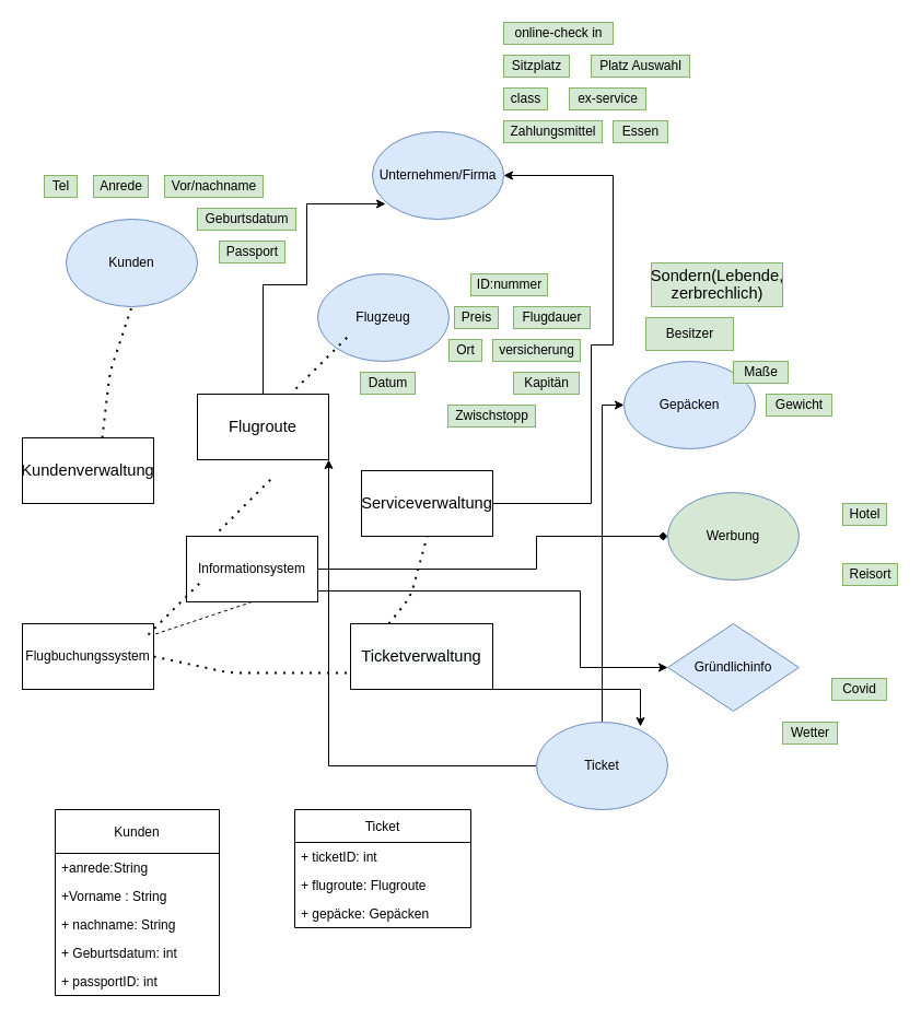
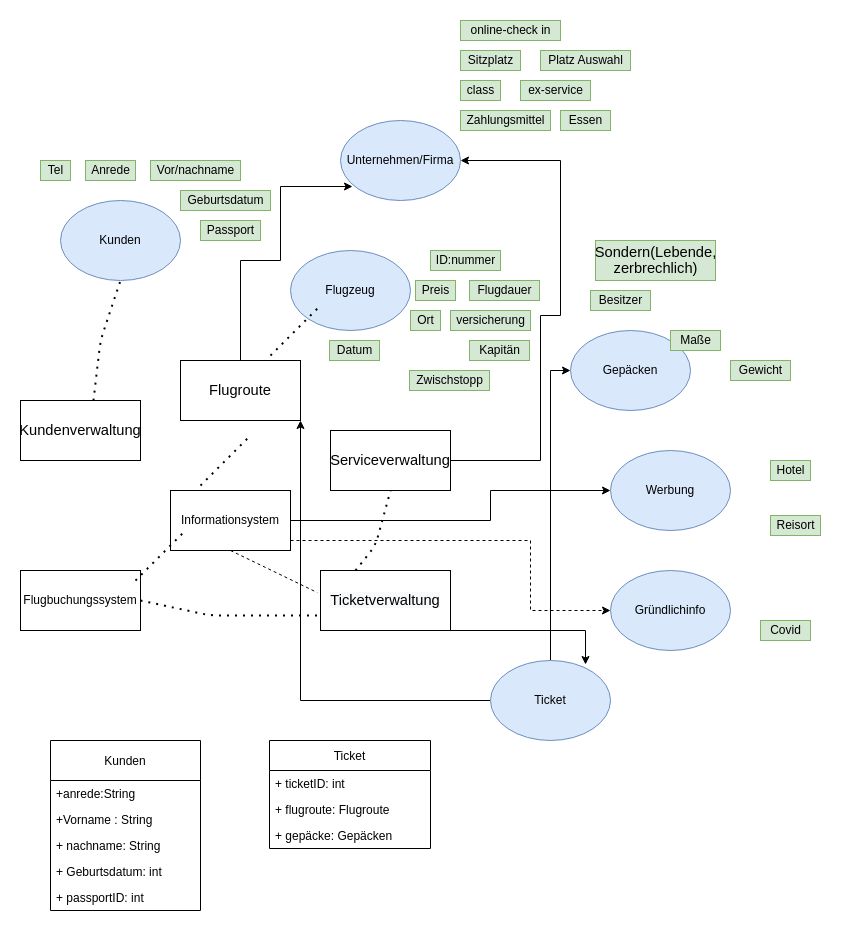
  <mxCell id="0" />
  <mxCell id="1" parent="0" />
  <mxCell id="2" value="&lt;span lang=&quot;DE&quot; style=&quot;font-size: 11.0pt ; line-height: 107% ; font-family: &amp;#34;calibri&amp;#34; , sans-serif&quot;&gt;Kundenverwaltung&lt;/span&gt;" style="rounded=0;whiteSpace=wrap;html=1;" vertex="1" parent="1"><mxGeometry y="400" width="120" height="60" as="geometry" x="20" /></mxCell>
  <mxCell id="3" style="edgeStyle=orthogonalEdgeStyle;rounded=0;orthogonalLoop=1;jettySize=auto;html=1;entryX=0.792;entryY=0.05;entryDx=0;entryDy=0;entryPerimeter=0;" edge="1" parent="1" source="4" target="53"><mxGeometry relative="1" as="geometry"><Array as="points"><mxPoint x="585" y="630" /></Array></mxGeometry></mxCell>
  <mxCell id="4" value="&#10;&#10;&lt;span lang=&quot;DE&quot; style=&quot;color: rgb(0, 0, 0); font-style: normal; font-weight: 400; letter-spacing: normal; text-align: center; text-indent: 0px; text-transform: none; word-spacing: 0px; background-color: rgb(248, 249, 250); font-size: 11pt; line-height: 15.693px; font-family: calibri, sans-serif;&quot;&gt;Ticketverwaltung&lt;/span&gt;&lt;br style=&quot;color: rgb(0, 0, 0); font-family: helvetica; font-size: 12px; font-style: normal; font-weight: 400; letter-spacing: normal; text-align: center; text-indent: 0px; text-transform: none; word-spacing: 0px; background-color: rgb(248, 249, 250);&quot;&gt;&#10;&#10;" style="rounded=0;whiteSpace=wrap;html=1;" vertex="1" parent="1"><mxGeometry x="320" y="570" width="130" height="60" as="geometry" /></mxCell>
  <mxCell id="5" style="edgeStyle=orthogonalEdgeStyle;rounded=0;orthogonalLoop=1;jettySize=auto;html=1;entryX=0.1;entryY=0.825;entryDx=0;entryDy=0;entryPerimeter=0;" edge="1" parent="1" source="6" target="14"><mxGeometry relative="1" as="geometry"><mxPoint x="250" y="260" as="targetPoint" /><Array as="points"><mxPoint x="240" y="260" /><mxPoint x="280" y="260" /><mxPoint x="280" y="186" /></Array></mxGeometry></mxCell>
  <mxCell id="6" value="&lt;span lang=&quot;DE&quot; style=&quot;font-size: 11.0pt ; line-height: 107% ; font-family: &amp;#34;calibri&amp;#34; , sans-serif&quot;&gt;Flugroute&lt;/span&gt;" style="rounded=0;whiteSpace=wrap;html=1;" vertex="1" parent="1"><mxGeometry x="180" y="360" width="120" height="60" as="geometry" /></mxCell>
  <mxCell id="7" value="&lt;p class=&quot;MsoNormal&quot;&gt;&lt;span lang=&quot;DE&quot;&gt;Flugbuchungssystem&lt;/span&gt;&lt;/p&gt;" style="rounded=0;whiteSpace=wrap;html=1;" vertex="1" parent="1"><mxGeometry y="570" width="120" height="60" as="geometry" x="20" /></mxCell>
  <mxCell id="8" style="edgeStyle=orthogonalEdgeStyle;rounded=0;orthogonalLoop=1;jettySize=auto;html=1;" edge="1" parent="1" source="9" target="14"><mxGeometry relative="1" as="geometry"><Array as="points"><mxPoint x="540" y="460" /><mxPoint x="540" y="315" /><mxPoint x="560" y="315" /><mxPoint x="560" y="160" /></Array></mxGeometry></mxCell>
  <mxCell id="9" value="&lt;span lang=&quot;DE&quot; style=&quot;font-size: 11.0pt ; line-height: 107% ; font-family: &amp;#34;calibri&amp;#34; , sans-serif&quot;&gt;Serviceverwaltung&lt;/span&gt;" style="whiteSpace=wrap;html=1;" vertex="1" parent="1"><mxGeometry x="330" y="430" width="120" height="60" as="geometry" /></mxCell>
- <mxCell id="10" style="edgeStyle=orthogonalEdgeStyle;rounded=0;orthogonalLoop=1;jettySize=auto;html=1;" edge="1" parent="1" source="12" target="18"><mxGeometry relative="1" as="geometry"><mxPoint x="580" y="630" as="targetPoint" /><Array as="points"><mxPoint x="530" y="540" /><mxPoint x="530" y="610" /></Array></mxGeometry></mxCell>
- <mxCell id="11" style="edgeStyle=orthogonalEdgeStyle;rounded=0;orthogonalLoop=1;jettySize=auto;html=1;endArrow=diamond;" edge="1" parent="1" source="12" target="17"><mxGeometry relative="1" as="geometry"><mxPoint x="570" y="500" as="targetPoint" /><Array as="points"><mxPoint x="490" y="520" /><mxPoint x="490" y="490" /></Array></mxGeometry></mxCell>
+ <mxCell id="10" style="edgeStyle=orthogonalEdgeStyle;rounded=0;orthogonalLoop=1;jettySize=auto;html=1;dashed=1;" edge="1" parent="1" source="12" target="18"><mxGeometry relative="1" as="geometry"><mxPoint x="580" y="630" as="targetPoint" /><Array as="points"><mxPoint x="530" y="540" /><mxPoint x="530" y="610" /></Array></mxGeometry></mxCell>
+ <mxCell id="11" style="edgeStyle=orthogonalEdgeStyle;rounded=0;orthogonalLoop=1;jettySize=auto;html=1;" edge="1" parent="1" source="12" target="17"><mxGeometry relative="1" as="geometry"><mxPoint x="570" y="500" as="targetPoint" /><Array as="points"><mxPoint x="490" y="520" /><mxPoint x="490" y="490" /></Array></mxGeometry></mxCell>
  <mxCell id="12" value="Informationsystem" style="whiteSpace=wrap;html=1;" vertex="1" parent="1"><mxGeometry x="170" y="490" width="120" height="60" as="geometry" /></mxCell>
  <mxCell id="13" value="Flugzeug" style="ellipse;whiteSpace=wrap;html=1;fillColor=#dae8fc;strokeColor=#6c8ebf;" vertex="1" parent="1"><mxGeometry x="290" y="250" width="120" height="80" as="geometry" /></mxCell>
  <mxCell id="14" value="Unternehmen/Firma" style="ellipse;whiteSpace=wrap;html=1;fillColor=#dae8fc;strokeColor=#6c8ebf;" vertex="1" parent="1"><mxGeometry x="340" y="120" width="120" height="80" as="geometry" /></mxCell>
  <mxCell id="15" value="Kunden" style="ellipse;whiteSpace=wrap;html=1;fillColor=#dae8fc;strokeColor=#6c8ebf;" vertex="1" parent="1"><mxGeometry x="60" y="200" width="120" height="80" as="geometry" /></mxCell>
  <mxCell id="16" value="Gepäcken" style="ellipse;whiteSpace=wrap;html=1;fillColor=#dae8fc;strokeColor=#6c8ebf;" vertex="1" parent="1"><mxGeometry x="570" y="330" width="120" height="80" as="geometry" /></mxCell>
- <mxCell id="17" value="Werbung" style="ellipse;whiteSpace=wrap;html=1;fillColor=#d5e8d4;strokeColor=#6c8ebf;" vertex="1" parent="1"><mxGeometry x="610" y="450" width="120" height="80" as="geometry" /></mxCell>
- <mxCell id="18" value="Gründlichinfo" style="rhombus;whiteSpace=wrap;html=1;fillColor=#dae8fc;strokeColor=#6c8ebf;" vertex="1" parent="1"><mxGeometry x="610" y="570" width="120" height="80" as="geometry" /></mxCell>
+ <mxCell id="17" value="Werbung" style="ellipse;whiteSpace=wrap;html=1;fillColor=#dae8fc;strokeColor=#6c8ebf;" vertex="1" parent="1"><mxGeometry x="610" y="450" width="120" height="80" as="geometry" /></mxCell>
+ <mxCell id="18" value="Gründlichinfo" style="ellipse;whiteSpace=wrap;html=1;fillColor=#dae8fc;strokeColor=#6c8ebf;" vertex="1" parent="1"><mxGeometry x="610" y="570" width="120" height="80" as="geometry" /></mxCell>
  <mxCell id="19" value="Tel" style="text;html=1;align=center;verticalAlign=middle;resizable=0;points=[];autosize=1;strokeColor=#82b366;fillColor=#d5e8d4;" vertex="1" parent="1"><mxGeometry x="40" y="160" width="30" height="20" as="geometry" /></mxCell>
  <mxCell id="20" value="Anrede" style="text;html=1;align=center;verticalAlign=middle;resizable=0;points=[];autosize=1;strokeColor=#82b366;fillColor=#d5e8d4;" vertex="1" parent="1"><mxGeometry x="85" y="160" width="50" height="20" as="geometry" /></mxCell>
  <mxCell id="21" value="Vor/nachname" style="text;html=1;align=center;verticalAlign=middle;resizable=0;points=[];autosize=1;strokeColor=#82b366;fillColor=#d5e8d4;" vertex="1" parent="1"><mxGeometry x="150" y="160" width="90" height="20" as="geometry" /></mxCell>
  <mxCell id="22" value="Geburtsdatum" style="text;html=1;align=center;verticalAlign=middle;resizable=0;points=[];autosize=1;strokeColor=#82b366;fillColor=#d5e8d4;" vertex="1" parent="1"><mxGeometry x="180" y="190" width="90" height="20" as="geometry" /></mxCell>
  <mxCell id="23" value="Passport" style="text;html=1;align=center;verticalAlign=middle;resizable=0;points=[];autosize=1;strokeColor=#82b366;fillColor=#d5e8d4;" vertex="1" parent="1"><mxGeometry x="200" y="220" width="60" height="20" as="geometry" /></mxCell>
  <mxCell id="24" value="Ort" style="text;html=1;align=center;verticalAlign=middle;resizable=0;points=[];autosize=1;strokeColor=#82b366;fillColor=#d5e8d4;" vertex="1" parent="1"><mxGeometry x="410" y="310" width="30" height="20" as="geometry" /></mxCell>
  <mxCell id="25" value="Datum" style="text;html=1;align=center;verticalAlign=middle;resizable=0;points=[];autosize=1;strokeColor=#82b366;fillColor=#d5e8d4;" vertex="1" parent="1"><mxGeometry x="329" y="340" width="50" height="20" as="geometry" /></mxCell>
  <mxCell id="26" value="Zwischstopp" style="text;html=1;align=center;verticalAlign=middle;resizable=0;points=[];autosize=1;strokeColor=#82b366;fillColor=#d5e8d4;" vertex="1" parent="1"><mxGeometry x="409" y="370" width="80" height="20" as="geometry" /></mxCell>
  <mxCell id="27" value="versicherung" style="text;html=1;align=center;verticalAlign=middle;resizable=0;points=[];autosize=1;strokeColor=#82b366;fillColor=#d5e8d4;" vertex="1" parent="1"><mxGeometry x="450" y="310" width="80" height="20" as="geometry" /></mxCell>
  <mxCell id="28" value="class" style="text;html=1;align=center;verticalAlign=middle;resizable=0;points=[];autosize=1;strokeColor=#82b366;fillColor=#d5e8d4;" vertex="1" parent="1"><mxGeometry x="460" y="80" width="40" height="20" as="geometry" /></mxCell>
  <mxCell id="29" value="Zahlungsmittel" style="text;html=1;align=center;verticalAlign=middle;resizable=0;points=[];autosize=1;strokeColor=#82b366;fillColor=#d5e8d4;" vertex="1" parent="1"><mxGeometry x="460" y="110" width="90" height="20" as="geometry" /></mxCell>
  <mxCell id="30" value="ID:nummer" style="text;html=1;align=center;verticalAlign=middle;resizable=0;points=[];autosize=1;strokeColor=#82b366;fillColor=#d5e8d4;" vertex="1" parent="1"><mxGeometry x="430" y="250" width="70" height="20" as="geometry" /></mxCell>
  <mxCell id="31" value="Preis" style="text;html=1;align=center;verticalAlign=middle;resizable=0;points=[];autosize=1;strokeColor=#82b366;fillColor=#d5e8d4;" vertex="1" parent="1"><mxGeometry x="415" y="280" width="40" height="20" as="geometry" /></mxCell>
  <mxCell id="32" value="Sitzplatz" style="text;html=1;align=center;verticalAlign=middle;resizable=0;points=[];autosize=1;strokeColor=#82b366;fillColor=#d5e8d4;" vertex="1" parent="1"><mxGeometry x="460" y="50" width="60" height="20" as="geometry" /></mxCell>
  <mxCell id="33" value="Flugdauer" style="text;html=1;align=center;verticalAlign=middle;resizable=0;points=[];autosize=1;strokeColor=#82b366;fillColor=#d5e8d4;" vertex="1" parent="1"><mxGeometry x="469" y="280" width="70" height="20" as="geometry" /></mxCell>
  <mxCell id="34" value="Kapitän" style="text;html=1;align=center;verticalAlign=middle;resizable=0;points=[];autosize=1;strokeColor=#82b366;fillColor=#d5e8d4;" vertex="1" parent="1"><mxGeometry x="469" y="340" width="60" height="20" as="geometry" /></mxCell>
  <mxCell id="35" value="Essen" style="text;html=1;align=center;verticalAlign=middle;resizable=0;points=[];autosize=1;strokeColor=#82b366;fillColor=#d5e8d4;" vertex="1" parent="1"><mxGeometry x="560" y="110" width="50" height="20" as="geometry" /></mxCell>
  <mxCell id="36" value="ex-service" style="text;html=1;align=center;verticalAlign=middle;resizable=0;points=[];autosize=1;strokeColor=#82b366;fillColor=#d5e8d4;" vertex="1" parent="1"><mxGeometry x="520" y="80" width="70" height="20" as="geometry" /></mxCell>
  <mxCell id="37" value="online-check in" style="text;html=1;align=center;verticalAlign=middle;resizable=0;points=[];autosize=1;strokeColor=#82b366;fillColor=#d5e8d4;" vertex="1" parent="1"><mxGeometry x="460" y="20" width="100" height="20" as="geometry" /></mxCell>
  <mxCell id="38" value="Platz Auswahl" style="text;html=1;align=center;verticalAlign=middle;resizable=0;points=[];autosize=1;strokeColor=#82b366;fillColor=#d5e8d4;" vertex="1" parent="1"><mxGeometry x="540" y="50" width="90" height="20" as="geometry" /></mxCell>
- <mxCell id="39" value="Besitzer" style="text;html=1;align=center;verticalAlign=middle;resizable=0;points=[];autosize=1;strokeColor=#82b366;fillColor=#d5e8d4;" vertex="1" parent="1"><mxGeometry x="590" y="290" width="80" height="30" as="geometry" /></mxCell>
+ <mxCell id="39" value="Besitzer" style="text;html=1;align=center;verticalAlign=middle;resizable=0;points=[];autosize=1;strokeColor=#82b366;fillColor=#d5e8d4;" vertex="1" parent="1"><mxGeometry x="590" y="290" width="60" height="20" as="geometry" /></mxCell>
  <mxCell id="40" value="Maße" style="text;html=1;align=center;verticalAlign=middle;resizable=0;points=[];autosize=1;strokeColor=#82b366;fillColor=#d5e8d4;" vertex="1" parent="1"><mxGeometry x="670" y="330" width="50" height="20" as="geometry" /></mxCell>
- <mxCell id="41" value="Gewicht" style="text;html=1;align=center;verticalAlign=middle;resizable=0;points=[];autosize=1;strokeColor=#82b366;fillColor=#d5e8d4;" vertex="1" parent="1"><mxGeometry x="700" y="360" width="60" height="20" as="geometry" /></mxCell>
+ <mxCell id="41" value="Gewicht" style="text;html=1;align=center;verticalAlign=middle;resizable=0;points=[];autosize=1;strokeColor=#82b366;fillColor=#d5e8d4;" vertex="1" parent="1"><mxGeometry x="730" y="360" width="60" height="20" as="geometry" /></mxCell>
  <mxCell id="42" value="&lt;span lang=&quot;DE&quot; style=&quot;font-size: 11.0pt ; line-height: 107% ; font-family: &amp;#34;calibri&amp;#34; , sans-serif&quot;&gt;Sondern(Lebende,&lt;br/&gt;zerbrechlich)&lt;/span&gt;" style="text;html=1;align=center;verticalAlign=middle;resizable=0;points=[];autosize=1;strokeColor=#82b366;fillColor=#d5e8d4;" vertex="1" parent="1"><mxGeometry x="595" y="240" width="120" height="40" as="geometry" /></mxCell>
- <mxCell id="43" value="Wetter" style="text;html=1;align=center;verticalAlign=middle;resizable=0;points=[];autosize=1;strokeColor=#82b366;fillColor=#d5e8d4;" vertex="1" parent="1"><mxGeometry x="715" y="660" width="50" height="20" as="geometry" /></mxCell>
  <mxCell id="44" value="Covid" style="text;html=1;align=center;verticalAlign=middle;resizable=0;points=[];autosize=1;strokeColor=#82b366;fillColor=#d5e8d4;" vertex="1" parent="1"><mxGeometry x="760" y="620" width="50" height="20" as="geometry" /></mxCell>
  <mxCell id="45" value="Hotel" style="text;html=1;align=center;verticalAlign=middle;resizable=0;points=[];autosize=1;strokeColor=#82b366;fillColor=#d5e8d4;" vertex="1" parent="1"><mxGeometry x="770" y="460" width="40" height="20" as="geometry" /></mxCell>
  <mxCell id="46" value="" style="endArrow=none;dashed=1;html=1;dashPattern=1 3;strokeWidth=2;" edge="1" parent="1"><mxGeometry width="50" height="50" relative="1" as="geometry"><mxPoint x="200" y="485" as="sourcePoint" /><mxPoint x="250" y="435" as="targetPoint" /></mxGeometry></mxCell>
  <mxCell id="47" value="" style="endArrow=none;dashed=1;html=1;dashPattern=1 3;strokeWidth=2;exitX=1;exitY=0.5;exitDx=0;exitDy=0;entryX=0;entryY=0.75;entryDx=0;entryDy=0;" edge="1" parent="1" source="7" target="4"><mxGeometry width="50" height="50" relative="1" as="geometry"><mxPoint x="180" y="630" as="sourcePoint" /><mxPoint x="210" y="565" as="targetPoint" /><Array as="points"><mxPoint x="210" y="615" /></Array></mxGeometry></mxCell>
  <mxCell id="48" value="" style="endArrow=none;dashed=1;html=1;dashPattern=1 3;strokeWidth=2;entryX=0.5;entryY=1;entryDx=0;entryDy=0;" edge="1" parent="1" target="9"><mxGeometry width="50" height="50" relative="1" as="geometry"><mxPoint x="355" y="570" as="sourcePoint" /><mxPoint x="405" y="520" as="targetPoint" /><Array as="points"><mxPoint x="375" y="545" /></Array></mxGeometry></mxCell>
  <mxCell id="49" value="" style="endArrow=none;dashed=1;html=1;dashPattern=1 3;strokeWidth=2;entryX=0.5;entryY=1;entryDx=0;entryDy=0;exitX=0.608;exitY=0;exitDx=0;exitDy=0;exitPerimeter=0;" edge="1" parent="1" source="2" target="15"><mxGeometry width="50" height="50" relative="1" as="geometry"><mxPoint x="80" y="365" as="sourcePoint" /><mxPoint x="130" y="315" as="targetPoint" /><Array as="points"><mxPoint x="100" y="340" /></Array></mxGeometry></mxCell>
  <mxCell id="50" value="" style="endArrow=none;dashed=1;html=1;dashPattern=1 3;strokeWidth=2;" edge="1" parent="1"><mxGeometry width="50" height="50" relative="1" as="geometry"><mxPoint x="270" y="355" as="sourcePoint" /><mxPoint x="320" y="305" as="targetPoint" /></mxGeometry></mxCell>
  <mxCell id="51" style="edgeStyle=orthogonalEdgeStyle;rounded=0;orthogonalLoop=1;jettySize=auto;html=1;entryX=1;entryY=1;entryDx=0;entryDy=0;" edge="1" parent="1" source="53" target="6"><mxGeometry relative="1" as="geometry" /></mxCell>
  <mxCell id="52" style="edgeStyle=orthogonalEdgeStyle;rounded=0;orthogonalLoop=1;jettySize=auto;html=1;entryX=0;entryY=0.5;entryDx=0;entryDy=0;" edge="1" parent="1" source="53" target="16"><mxGeometry relative="1" as="geometry"><Array as="points"><mxPoint x="550" y="370" /></Array></mxGeometry></mxCell>
  <mxCell id="53" value="Ticket" style="ellipse;whiteSpace=wrap;html=1;fillColor=#dae8fc;strokeColor=#6c8ebf;" vertex="1" parent="1"><mxGeometry x="490" y="660" width="120" height="80" as="geometry" /></mxCell>
  <mxCell id="54" value="" style="endArrow=none;dashed=1;html=1;dashPattern=1 3;strokeWidth=2;" edge="1" parent="1"><mxGeometry width="50" height="50" relative="1" as="geometry"><mxPoint x="135" y="580" as="sourcePoint" /><mxPoint x="185" y="530" as="targetPoint" /></mxGeometry></mxCell>
  <mxCell id="55" value="Reisort" style="text;html=1;align=center;verticalAlign=middle;resizable=0;points=[];autosize=1;strokeColor=#82b366;fillColor=#d5e8d4;" vertex="1" parent="1"><mxGeometry x="770" y="515" width="50" height="20" as="geometry" /></mxCell>
- <mxCell id="56" value="" style="endArrow=none;dashed=1;html=1;exitX=0.5;exitY=1;exitDx=0;exitDy=0;" edge="1" parent="1" source="12" target="7"><mxGeometry width="50" height="50" relative="1" as="geometry"><mxPoint x="230" y="600" as="sourcePoint" /><mxPoint x="280" y="550" as="targetPoint" /></mxGeometry></mxCell>
+ <mxCell id="56" value="" style="endArrow=none;dashed=1;html=1;entryX=-0.025;entryY=0.367;entryDx=0;entryDy=0;entryPerimeter=0;exitX=0.5;exitY=1;exitDx=0;exitDy=0;" edge="1" parent="1" source="12" target="4"><mxGeometry width="50" height="50" relative="1" as="geometry"><mxPoint x="230" y="600" as="sourcePoint" /><mxPoint x="280" y="550" as="targetPoint" /></mxGeometry></mxCell>
  <mxCell id="57" value="Kunden" style="swimlane;fontStyle=0;childLayout=stackLayout;horizontal=1;startSize=40;fillColor=none;horizontalStack=0;resizeParent=1;resizeParentMax=0;resizeLast=0;collapsible=1;marginBottom=0;" vertex="1" parent="1"><mxGeometry x="50" y="740" width="150" height="170" as="geometry" /></mxCell>
  <mxCell id="58" value="+anrede:String" style="text;strokeColor=none;fillColor=none;align=left;verticalAlign=top;spacingLeft=4;spacingRight=4;overflow=hidden;rotatable=0;points=[[0,0.5],[1,0.5]];portConstraint=eastwest;" vertex="1" parent="57"><mxGeometry y="40" width="150" height="26" as="geometry" /></mxCell>
  <mxCell id="59" value="+Vorname : String" style="text;strokeColor=none;fillColor=none;align=left;verticalAlign=top;spacingLeft=4;spacingRight=4;overflow=hidden;rotatable=0;points=[[0,0.5],[1,0.5]];portConstraint=eastwest;" vertex="1" parent="57"><mxGeometry y="66" width="150" height="26" as="geometry" /></mxCell>
  <mxCell id="60" value="+ nachname: String" style="text;strokeColor=none;fillColor=none;align=left;verticalAlign=top;spacingLeft=4;spacingRight=4;overflow=hidden;rotatable=0;points=[[0,0.5],[1,0.5]];portConstraint=eastwest;" vertex="1" parent="57"><mxGeometry y="92" width="150" height="26" as="geometry" /></mxCell>
  <mxCell id="61" value="+ Geburtsdatum: int" style="text;strokeColor=none;fillColor=none;align=left;verticalAlign=top;spacingLeft=4;spacingRight=4;overflow=hidden;rotatable=0;points=[[0,0.5],[1,0.5]];portConstraint=eastwest;" vertex="1" parent="57"><mxGeometry y="118" width="150" height="26" as="geometry" /></mxCell>
  <mxCell id="62" value="+ passportID: int" style="text;strokeColor=none;fillColor=none;align=left;verticalAlign=top;spacingLeft=4;spacingRight=4;overflow=hidden;rotatable=0;points=[[0,0.5],[1,0.5]];portConstraint=eastwest;" vertex="1" parent="57"><mxGeometry y="144" width="150" height="26" as="geometry" /></mxCell>
  <mxCell id="63" value="Ticket" style="swimlane;fontStyle=0;childLayout=stackLayout;horizontal=1;startSize=30;fillColor=none;horizontalStack=0;resizeParent=1;resizeParentMax=0;resizeLast=0;collapsible=1;marginBottom=0;align=center;" vertex="1" parent="1"><mxGeometry x="269" y="740" width="161" height="108" as="geometry" /></mxCell>
  <mxCell id="64" value="+ ticketID: int" style="text;strokeColor=none;fillColor=none;align=left;verticalAlign=top;spacingLeft=4;spacingRight=4;overflow=hidden;rotatable=0;points=[[0,0.5],[1,0.5]];portConstraint=eastwest;" vertex="1" parent="63"><mxGeometry y="30" width="161" height="26" as="geometry" /></mxCell>
  <mxCell id="65" value="+ flugroute: Flugroute" style="text;strokeColor=none;fillColor=none;align=left;verticalAlign=top;spacingLeft=4;spacingRight=4;overflow=hidden;rotatable=0;points=[[0,0.5],[1,0.5]];portConstraint=eastwest;" vertex="1" parent="63"><mxGeometry y="56" width="161" height="26" as="geometry" /></mxCell>
  <mxCell id="66" value="+ gepäcke: Gepäcken" style="text;strokeColor=none;fillColor=none;align=left;verticalAlign=top;spacingLeft=4;spacingRight=4;overflow=hidden;rotatable=0;points=[[0,0.5],[1,0.5]];portConstraint=eastwest;" vertex="1" parent="63"><mxGeometry y="82" width="161" height="26" as="geometry" /></mxCell>
